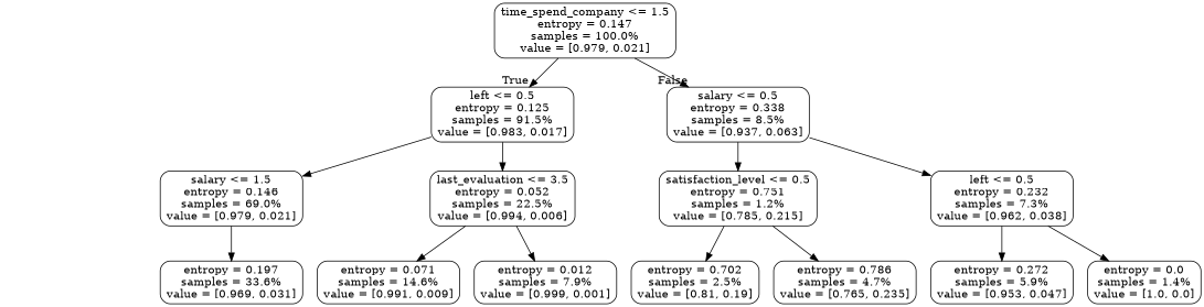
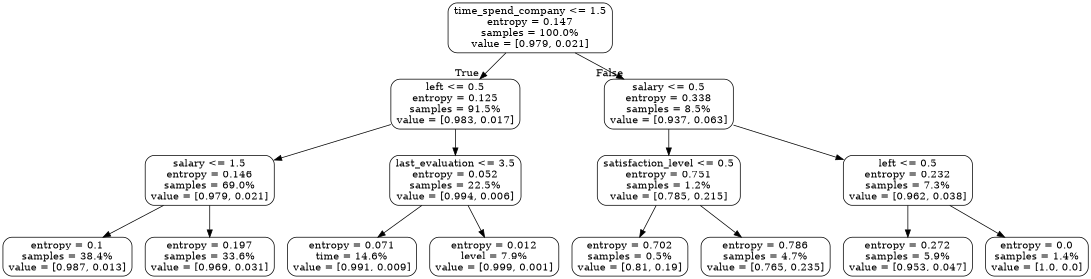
  digraph {
    fontname="DejaVu Serif"
    ranksep=equally
    splines=polyline
    node [color=black fontname="DejaVu Serif" shape=box style=rounded]
    edge [fontname="DejaVu Serif"]
    n1 [label="time_spend_company <= 1.5\nentropy = 0.147\nsamples = 100.0%\nvalue = [0.979, 0.021]"]
    n2 [label="left <= 0.5\nentropy = 0.125\nsamples = 91.5%\nvalue = [0.983, 0.017]"]
    n3 [label="salary <= 0.5\nentropy = 0.338\nsamples = 8.5%\nvalue = [0.937, 0.063]"]
    n4 [label="salary <= 1.5\nentropy = 0.146\nsamples = 69.0%\nvalue = [0.979, 0.021]"]
    n5 [label="last_evaluation <= 3.5\nentropy = 0.052\nsamples = 22.5%\nvalue = [0.994, 0.006]"]
    n6 [label="satisfaction_level <= 0.5\nentropy = 0.751\nsamples = 1.2%\nvalue = [0.785, 0.215]"]
    n7 [label="left <= 0.5\nentropy = 0.232\nsamples = 7.3%\nvalue = [0.962, 0.038]"]
+   n8 [label="entropy = 0.1\nsamples = 38.4%\nvalue = [0.987, 0.013]"]
    n9 [label="entropy = 0.197\nsamples = 33.6%\nvalue = [0.969, 0.031]"]
-   n10 [label="entropy = 0.071\nsamples = 14.6%\nvalue = [0.991, 0.009]"]
-   n11 [label="entropy = 0.012\nsamples = 7.9%\nvalue = [0.999, 0.001]"]
-   n12 [label="entropy = 0.702\nsamples = 2.5%\nvalue = [0.81, 0.19]"]
+   n10 [label="entropy = 0.071\ntime = 14.6%\nvalue = [0.991, 0.009]"]
+   n11 [label="entropy = 0.012\nlevel = 7.9%\nvalue = [0.999, 0.001]"]
+   n12 [label="entropy = 0.702\nsamples = 0.5%\nvalue = [0.81, 0.19]"]
    n13 [label="entropy = 0.786\nsamples = 4.7%\nvalue = [0.765, 0.235]"]
    n14 [label="entropy = 0.272\nsamples = 5.9%\nvalue = [0.953, 0.047]"]
    n15 [label="entropy = 0.0\nsamples = 1.4%\nvalue = [1.0, 0.0]"]
    subgraph sub_1 {
      rank=same
      n1
    }
    subgraph sub_2 {
      rank=same
      n2
      n3
    }
    subgraph sub_3 {
      rank=same
      n4
      n5
      n6
      n7
    }
    subgraph sub_4 {
      rank=same
+     n8
      n9
      n10
      n11
      n12
      n13
      n14
      n15
    }
    n1 -> n2 [headlabel=True labelangle=45 labeldistance=2.5]
    n1 -> n3 [headlabel=False labelangle=-45 labeldistance=2.5]
    n2 -> n4
    n2 -> n5
    n3 -> n6
    n3 -> n7
+   n4 -> n8
    n4 -> n9
    n5 -> n10
    n5 -> n11
    n6 -> n12
    n6 -> n13
    n7 -> n14
    n7 -> n15
  }
